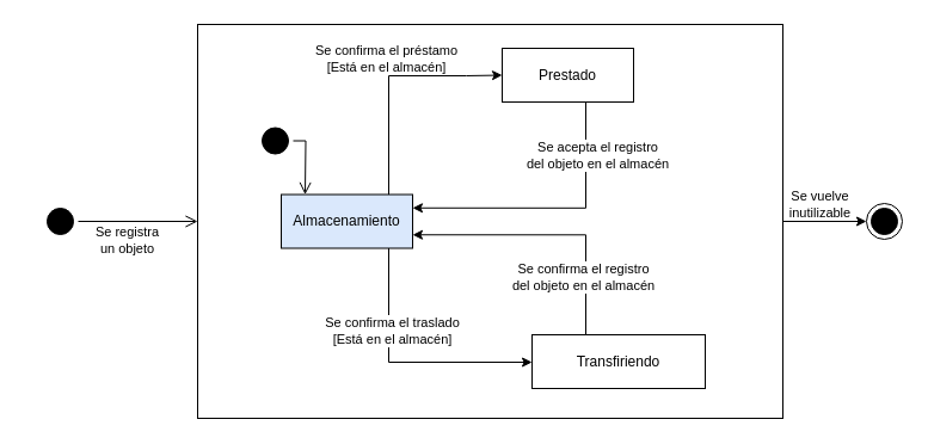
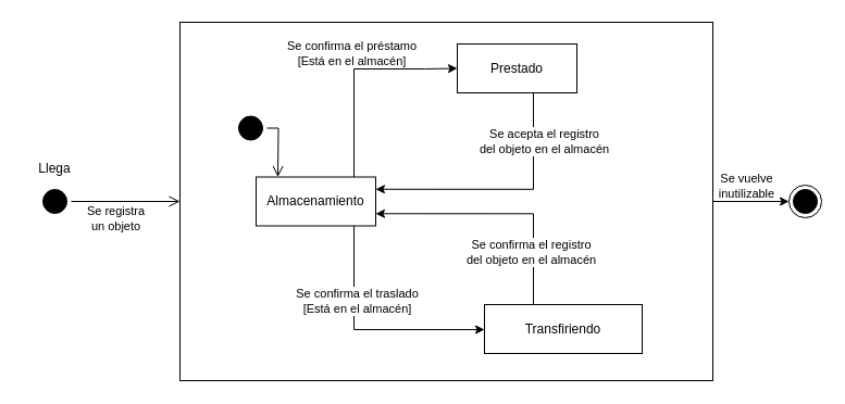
  <mxCell id="0" />
  <mxCell id="1" parent="0" />
  <mxCell id="2" style="edgeStyle=orthogonalEdgeStyle;rounded=0;orthogonalLoop=1;jettySize=auto;html=1;entryX=0;entryY=0.5;entryDx=0;entryDy=0;" parent="1" source="4" target="22" edge="1"><mxGeometry relative="1" as="geometry" /></mxCell>
  <mxCell id="3" value="Se vuelve &lt;br&gt;inutilizable" style="edgeLabel;html=1;align=center;verticalAlign=middle;resizable=0;points=[];" vertex="1" connectable="0" parent="2"><mxGeometry x="-0.376" y="-2" relative="1" as="geometry"><mxPoint x="8" y="-17" as="offset" /></mxGeometry></mxCell>
  <mxCell id="4" value="" style="rounded=0;whiteSpace=wrap;html=1;" parent="1" vertex="1"><mxGeometry x="165" y="20" width="490" height="330" as="geometry" /></mxCell>
  <mxCell id="5" value="" style="ellipse;html=1;shape=startState;fillColor=#000000;strokeColor=#000000;" parent="1" vertex="1"><mxGeometry x="35" y="170" width="30" height="30" as="geometry" /></mxCell>
  <mxCell id="6" value="" style="edgeStyle=orthogonalEdgeStyle;html=1;verticalAlign=bottom;endArrow=open;endSize=8;strokeColor=#000000;rounded=0;" parent="1" source="5" edge="1" target="4"><mxGeometry relative="1" as="geometry"><mxPoint x="185" y="185" as="targetPoint" /></mxGeometry></mxCell>
  <mxCell id="7" value="Se registra&lt;br&gt;un objeto" style="edgeLabel;html=1;align=center;verticalAlign=middle;resizable=0;points=[];" vertex="1" connectable="0" parent="6"><mxGeometry x="-0.244" y="1" relative="1" as="geometry"><mxPoint x="2" y="16" as="offset" /></mxGeometry></mxCell>
+ <mxCell id="8" value="Llega" style="text;html=1;align=center;verticalAlign=middle;whiteSpace=wrap;rounded=0;" parent="1" vertex="1"><mxGeometry x="20" y="140" width="60" height="30" as="geometry" /></mxCell>
  <mxCell id="9" style="edgeStyle=orthogonalEdgeStyle;rounded=0;orthogonalLoop=1;jettySize=auto;html=1;entryX=1;entryY=0.25;entryDx=0;entryDy=0;" parent="1" source="11" target="16" edge="1"><mxGeometry relative="1" as="geometry"><Array as="points"><mxPoint x="490" y="174" /></Array></mxGeometry></mxCell>
  <mxCell id="10" value="Se acepta el registro &lt;br&gt;del objeto en el almacén" style="edgeLabel;html=1;align=center;verticalAlign=middle;resizable=0;points=[];" vertex="1" connectable="0" parent="9"><mxGeometry x="-0.13" y="-2" relative="1" as="geometry"><mxPoint x="23" y="-42" as="offset" /></mxGeometry></mxCell>
  <mxCell id="11" value="Prestado" style="rounded=0;whiteSpace=wrap;html=1;" parent="1" vertex="1"><mxGeometry x="420" y="40" width="110" height="45" as="geometry" /></mxCell>
  <mxCell id="12" value="" style="ellipse;html=1;shape=startState;fillColor=#000000;strokeColor=#000000;" parent="1" vertex="1"><mxGeometry x="215" y="102.5" width="30" height="30" as="geometry" /></mxCell>
  <mxCell id="13" value="" style="edgeStyle=orthogonalEdgeStyle;html=1;verticalAlign=bottom;endArrow=open;endSize=8;strokeColor=#000000;rounded=0;" parent="1" source="12" edge="1"><mxGeometry relative="1" as="geometry"><mxPoint x="255" y="162.5" as="targetPoint" /></mxGeometry></mxCell>
  <mxCell id="14" style="edgeStyle=orthogonalEdgeStyle;rounded=0;orthogonalLoop=1;jettySize=auto;html=1;entryX=0;entryY=0.5;entryDx=0;entryDy=0;" parent="1" source="16" target="11" edge="1"><mxGeometry relative="1" as="geometry"><Array as="points"><mxPoint x="325" y="63" /><mxPoint x="390" y="63" /></Array></mxGeometry></mxCell>
  <mxCell id="15" value="Se confirma el préstamo&lt;br&gt;[Está en el almacén]" style="edgeLabel;html=1;align=center;verticalAlign=middle;resizable=0;points=[];" vertex="1" connectable="0" parent="14"><mxGeometry x="0.091" y="-1" relative="1" as="geometry"><mxPoint x="-9" y="-16" as="offset" /></mxGeometry></mxCell>
- <mxCell id="16" value="Almacenamiento" style="rounded=0;whiteSpace=wrap;html=1;fillColor=#dae8fc;" parent="1" vertex="1"><mxGeometry x="235" y="162.5" width="110" height="45" as="geometry" /></mxCell>
+ <mxCell id="16" value="Almacenamiento" style="rounded=0;whiteSpace=wrap;html=1;" parent="1" vertex="1"><mxGeometry x="235" y="162.5" width="110" height="45" as="geometry" /></mxCell>
  <mxCell id="17" style="edgeStyle=orthogonalEdgeStyle;rounded=0;orthogonalLoop=1;jettySize=auto;html=1;entryX=1;entryY=0.75;entryDx=0;entryDy=0;" parent="1" source="19" target="16" edge="1"><mxGeometry relative="1" as="geometry"><Array as="points"><mxPoint x="490" y="196" /></Array></mxGeometry></mxCell>
  <mxCell id="18" value="Se confirma el registro &lt;br&gt;del objeto en el almacén" style="edgeLabel;html=1;align=center;verticalAlign=middle;resizable=0;points=[];" vertex="1" connectable="0" parent="17"><mxGeometry x="-0.574" y="3" relative="1" as="geometry"><mxPoint as="offset" /></mxGeometry></mxCell>
  <mxCell id="19" value="Transfiriendo" style="rounded=0;whiteSpace=wrap;html=1;" parent="1" vertex="1"><mxGeometry x="445" y="280" width="145" height="45" as="geometry" /></mxCell>
  <mxCell id="20" style="edgeStyle=orthogonalEdgeStyle;rounded=0;orthogonalLoop=1;jettySize=auto;html=1;" parent="1" source="16" target="19" edge="1"><mxGeometry relative="1" as="geometry"><Array as="points"><mxPoint x="325" y="303" /></Array></mxGeometry></mxCell>
  <mxCell id="21" value="Se confirma el traslado&lt;br&gt;[Está en el almacén]" style="edgeLabel;html=1;align=center;verticalAlign=middle;resizable=0;points=[];" vertex="1" connectable="0" parent="20"><mxGeometry x="-0.361" y="2" relative="1" as="geometry"><mxPoint as="offset" /></mxGeometry></mxCell>
  <mxCell id="22" value="" style="ellipse;html=1;shape=endState;fillColor=#000000;strokeColor=#000000;" parent="1" vertex="1"><mxGeometry x="725" y="170" width="30" height="30" as="geometry" /></mxCell>
